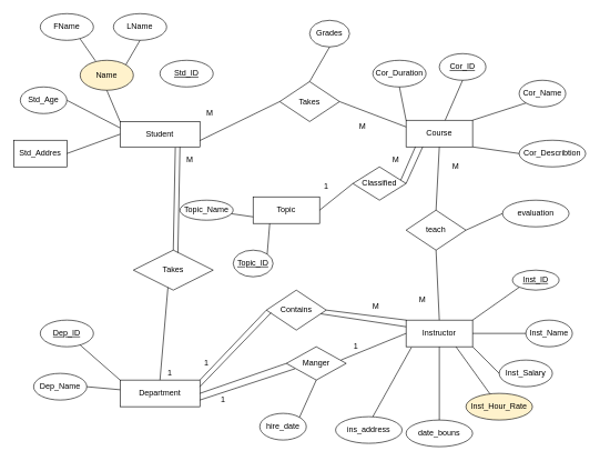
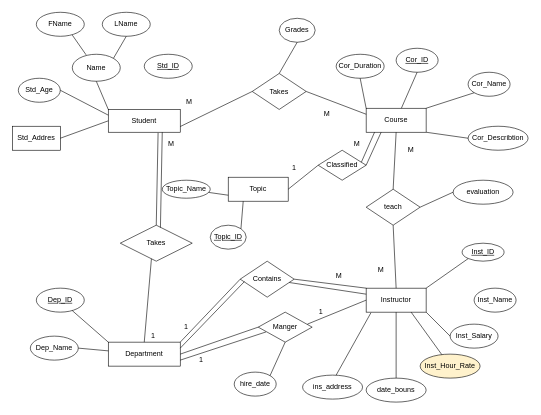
  <mxCell id="0" />
  <mxCell id="1" parent="0" />
  <mxCell id="2" value="Student" style="rounded=0;whiteSpace=wrap;html=1;" parent="1" vertex="1"><mxGeometry x="180" y="182" width="120" height="38" as="geometry" /></mxCell>
  <mxCell id="3" value="Std_ID" style="ellipse;whiteSpace=wrap;html=1;align=center;fontStyle=4;" parent="1" vertex="1"><mxGeometry x="240" y="90" width="80" height="40" as="geometry" /></mxCell>
- <mxCell id="4" value="Name" style="ellipse;whiteSpace=wrap;html=1;align=center;fillColor=#fff2cc;" parent="1" vertex="1"><mxGeometry x="120" y="90" width="80" height="45" as="geometry" /></mxCell>
+ <mxCell id="4" value="Name" style="ellipse;whiteSpace=wrap;html=1;align=center;" parent="1" vertex="1"><mxGeometry x="120" y="90" width="80" height="45" as="geometry" /></mxCell>
  <mxCell id="5" value="" style="endArrow=none;html=1;rounded=0;exitX=0.5;exitY=1;exitDx=0;exitDy=0;entryX=0;entryY=0;entryDx=0;entryDy=0;" parent="1" source="4" target="2" edge="1"><mxGeometry relative="1" as="geometry"><mxPoint x="420" y="290" as="sourcePoint" /><mxPoint x="580" y="290" as="targetPoint" /></mxGeometry></mxCell>
  <mxCell id="6" value="FName" style="ellipse;whiteSpace=wrap;html=1;align=center;" parent="1" vertex="1"><mxGeometry x="60" y="20" width="80" height="40" as="geometry" /></mxCell>
  <mxCell id="7" value="LName" style="ellipse;whiteSpace=wrap;html=1;align=center;" parent="1" vertex="1"><mxGeometry x="170" y="20" width="80" height="40" as="geometry" /></mxCell>
  <mxCell id="8" value="" style="endArrow=none;html=1;rounded=0;exitX=0.75;exitY=0.95;exitDx=0;exitDy=0;exitPerimeter=0;entryX=0.288;entryY=0.022;entryDx=0;entryDy=0;entryPerimeter=0;" parent="1" source="6" target="4" edge="1"><mxGeometry relative="1" as="geometry"><mxPoint x="420" y="110" as="sourcePoint" /><mxPoint x="580" y="110" as="targetPoint" /></mxGeometry></mxCell>
  <mxCell id="9" value="" style="endArrow=none;html=1;rounded=0;exitX=0.5;exitY=1;exitDx=0;exitDy=0;entryX=1;entryY=0;entryDx=0;entryDy=0;" parent="1" source="7" target="4" edge="1"><mxGeometry relative="1" as="geometry"><mxPoint x="420" y="110" as="sourcePoint" /><mxPoint x="580" y="110" as="targetPoint" /></mxGeometry></mxCell>
  <mxCell id="10" value="Std_Age" style="ellipse;whiteSpace=wrap;html=1;align=center;" parent="1" vertex="1"><mxGeometry x="30" y="130" width="70" height="40" as="geometry" /></mxCell>
  <mxCell id="11" value="" style="endArrow=none;html=1;rounded=0;exitX=1;exitY=0.5;exitDx=0;exitDy=0;entryX=0;entryY=0.25;entryDx=0;entryDy=0;" parent="1" source="10" target="2" edge="1"><mxGeometry relative="1" as="geometry"><mxPoint x="370" y="110" as="sourcePoint" /><mxPoint x="530" y="110" as="targetPoint" /></mxGeometry></mxCell>
  <mxCell id="12" value="Std_Addres" style="whiteSpace=wrap;html=1;align=center;rounded=0;" parent="1" vertex="1"><mxGeometry x="20" y="210" width="80" height="40" as="geometry" /></mxCell>
  <mxCell id="13" value="" style="endArrow=none;html=1;rounded=0;exitX=1;exitY=0.5;exitDx=0;exitDy=0;entryX=0;entryY=0.5;entryDx=0;entryDy=0;" parent="1" source="12" target="2" edge="1"><mxGeometry relative="1" as="geometry"><mxPoint x="370" y="110" as="sourcePoint" /><mxPoint x="530" y="110" as="targetPoint" /></mxGeometry></mxCell>
  <mxCell id="14" value="Department" style="whiteSpace=wrap;html=1;align=center;" parent="1" vertex="1"><mxGeometry x="180" y="570" width="120" height="40" as="geometry" /></mxCell>
  <mxCell id="15" value="Dep_ID" style="ellipse;whiteSpace=wrap;html=1;align=center;fontStyle=4;" parent="1" vertex="1"><mxGeometry x="60" y="480" width="80" height="40" as="geometry" /></mxCell>
  <mxCell id="16" value="" style="endArrow=none;html=1;rounded=0;exitX=0;exitY=0;exitDx=0;exitDy=0;" parent="1" source="14" target="15" edge="1"><mxGeometry relative="1" as="geometry"><mxPoint x="-50" y="550" as="sourcePoint" /><mxPoint x="110" y="550" as="targetPoint" /></mxGeometry></mxCell>
  <mxCell id="17" value="Dep_Name" style="ellipse;whiteSpace=wrap;html=1;align=center;" parent="1" vertex="1"><mxGeometry x="50" y="560" width="80" height="40" as="geometry" /></mxCell>
  <mxCell id="18" value="" style="endArrow=none;html=1;rounded=0;entryX=1;entryY=0.5;entryDx=0;entryDy=0;" parent="1" source="14" target="17" edge="1"><mxGeometry relative="1" as="geometry"><mxPoint x="-50" y="550" as="sourcePoint" /><mxPoint x="110" y="550" as="targetPoint" /></mxGeometry></mxCell>
  <mxCell id="19" value="Course" style="whiteSpace=wrap;html=1;align=center;" parent="1" vertex="1"><mxGeometry x="610" y="180" width="100" height="40" as="geometry" /></mxCell>
  <mxCell id="20" value="Cor_Name" style="ellipse;whiteSpace=wrap;html=1;align=center;" parent="1" vertex="1"><mxGeometry x="780" y="120" width="70" height="40" as="geometry" /></mxCell>
  <mxCell id="21" value="Cor_ID" style="ellipse;whiteSpace=wrap;html=1;align=center;fontStyle=4;" parent="1" vertex="1"><mxGeometry x="660" y="80" width="70" height="40" as="geometry" /></mxCell>
  <mxCell id="22" value="" style="endArrow=none;html=1;rounded=0;entryX=0;entryY=1;entryDx=0;entryDy=0;exitX=1;exitY=0;exitDx=0;exitDy=0;" parent="1" source="19" target="20" edge="1"><mxGeometry relative="1" as="geometry"><mxPoint x="350" y="190" as="sourcePoint" /><mxPoint x="510" y="190" as="targetPoint" /></mxGeometry></mxCell>
  <mxCell id="23" value="" style="endArrow=none;html=1;rounded=0;entryX=0.5;entryY=1;entryDx=0;entryDy=0;" parent="1" source="19" target="21" edge="1"><mxGeometry relative="1" as="geometry"><mxPoint x="350" y="190" as="sourcePoint" /><mxPoint x="510" y="190" as="targetPoint" /></mxGeometry></mxCell>
  <mxCell id="24" value="Cor_Duration" style="ellipse;whiteSpace=wrap;html=1;align=center;" parent="1" vertex="1"><mxGeometry x="560" y="90" width="80" height="40" as="geometry" /></mxCell>
  <mxCell id="25" value="" style="endArrow=none;html=1;rounded=0;entryX=0.5;entryY=1;entryDx=0;entryDy=0;exitX=0;exitY=0;exitDx=0;exitDy=0;" parent="1" source="19" target="24" edge="1"><mxGeometry relative="1" as="geometry"><mxPoint x="350" y="190" as="sourcePoint" /><mxPoint x="510" y="190" as="targetPoint" /></mxGeometry></mxCell>
  <mxCell id="26" value="Cor_Describtion" style="ellipse;whiteSpace=wrap;html=1;align=center;" parent="1" vertex="1"><mxGeometry x="780" y="210" width="100" height="40" as="geometry" /></mxCell>
  <mxCell id="27" value="" style="endArrow=none;html=1;rounded=0;entryX=0;entryY=0.5;entryDx=0;entryDy=0;exitX=1;exitY=1;exitDx=0;exitDy=0;" parent="1" source="19" target="26" edge="1"><mxGeometry relative="1" as="geometry"><mxPoint x="350" y="190" as="sourcePoint" /><mxPoint x="510" y="190" as="targetPoint" /></mxGeometry></mxCell>
  <mxCell id="28" value="Instructor" style="whiteSpace=wrap;html=1;align=center;" parent="1" vertex="1"><mxGeometry x="610" y="480" width="100" height="40" as="geometry" /></mxCell>
  <mxCell id="29" value="Inst_ID" style="ellipse;whiteSpace=wrap;html=1;align=center;fontStyle=4;" parent="1" vertex="1"><mxGeometry x="770" y="405" width="70" height="30" as="geometry" /></mxCell>
  <mxCell id="30" value="" style="endArrow=none;html=1;rounded=0;entryX=0;entryY=1;entryDx=0;entryDy=0;exitX=1;exitY=0;exitDx=0;exitDy=0;" parent="1" source="28" target="29" edge="1"><mxGeometry relative="1" as="geometry"><mxPoint x="510" y="420" as="sourcePoint" /><mxPoint x="670" y="420" as="targetPoint" /></mxGeometry></mxCell>
  <mxCell id="31" value="Inst_Name" style="ellipse;whiteSpace=wrap;html=1;align=center;" parent="1" vertex="1"><mxGeometry x="790" y="480" width="70" height="40" as="geometry" /></mxCell>
- <mxCell id="32" value="" style="endArrow=none;html=1;rounded=0;entryX=0;entryY=0.5;entryDx=0;entryDy=0;exitX=1;exitY=0.5;exitDx=0;exitDy=0;" parent="1" source="28" target="31" edge="1"><mxGeometry relative="1" as="geometry"><mxPoint x="510" y="420" as="sourcePoint" /><mxPoint x="670" y="420" as="targetPoint" /></mxGeometry></mxCell>
  <mxCell id="33" value="Inst_Salary" style="ellipse;whiteSpace=wrap;html=1;align=center;" parent="1" vertex="1"><mxGeometry x="750" y="540" width="80" height="40" as="geometry" /></mxCell>
  <mxCell id="34" value="" style="endArrow=none;html=1;rounded=0;entryX=0;entryY=0.5;entryDx=0;entryDy=0;exitX=1;exitY=1;exitDx=0;exitDy=0;" parent="1" source="28" target="33" edge="1"><mxGeometry relative="1" as="geometry"><mxPoint x="510" y="420" as="sourcePoint" /><mxPoint x="670" y="420" as="targetPoint" /></mxGeometry></mxCell>
  <mxCell id="35" value="Inst_Hour_Rate" style="ellipse;whiteSpace=wrap;html=1;align=center;fillColor=#fff2cc;" parent="1" vertex="1"><mxGeometry x="700" y="590" width="100" height="40" as="geometry" /></mxCell>
  <mxCell id="36" value="" style="endArrow=none;html=1;rounded=0;exitX=0.75;exitY=1;exitDx=0;exitDy=0;" parent="1" source="28" target="35" edge="1"><mxGeometry relative="1" as="geometry"><mxPoint x="510" y="470" as="sourcePoint" /><mxPoint x="670" y="470" as="targetPoint" /></mxGeometry></mxCell>
  <mxCell id="37" value="date_bouns" style="ellipse;whiteSpace=wrap;html=1;align=center;" parent="1" vertex="1"><mxGeometry x="610" y="630" width="100" height="40" as="geometry" /></mxCell>
  <mxCell id="38" value="" style="endArrow=none;html=1;rounded=0;entryX=0.5;entryY=0;entryDx=0;entryDy=0;exitX=0.5;exitY=1;exitDx=0;exitDy=0;" parent="1" source="28" target="37" edge="1"><mxGeometry relative="1" as="geometry"><mxPoint x="510" y="470" as="sourcePoint" /><mxPoint x="670" y="470" as="targetPoint" /></mxGeometry></mxCell>
  <mxCell id="39" value="ins_address" style="ellipse;whiteSpace=wrap;html=1;align=center;" parent="1" vertex="1"><mxGeometry x="504" y="625" width="100" height="40" as="geometry" /></mxCell>
  <mxCell id="40" value="" style="endArrow=none;html=1;rounded=0;exitX=0.56;exitY=0;exitDx=0;exitDy=0;entryX=0.08;entryY=1.025;entryDx=0;entryDy=0;exitPerimeter=0;entryPerimeter=0;" parent="1" source="39" target="28" edge="1"><mxGeometry relative="1" as="geometry"><mxPoint x="510" y="470" as="sourcePoint" /><mxPoint x="670" y="470" as="targetPoint" /></mxGeometry></mxCell>
  <mxCell id="41" value="Takes" style="shape=rhombus;perimeter=rhombusPerimeter;whiteSpace=wrap;html=1;align=center;" parent="1" vertex="1"><mxGeometry x="200" y="375" width="120" height="60" as="geometry" /></mxCell>
  <mxCell id="42" value="" style="endArrow=none;html=1;rounded=0;exitX=0.5;exitY=0;exitDx=0;exitDy=0;entryX=0.433;entryY=0.933;entryDx=0;entryDy=0;entryPerimeter=0;" parent="1" source="14" target="41" edge="1"><mxGeometry relative="1" as="geometry"><mxPoint x="340" y="400" as="sourcePoint" /><mxPoint x="500" y="400" as="targetPoint" /></mxGeometry></mxCell>
  <mxCell id="43" value="" style="endArrow=none;html=1;rounded=0;exitX=0.558;exitY=0.067;exitDx=0;exitDy=0;exitPerimeter=0;entryX=0.75;entryY=1;entryDx=0;entryDy=0;" parent="1" source="41" target="2" edge="1"><mxGeometry relative="1" as="geometry"><mxPoint x="340" y="400" as="sourcePoint" /><mxPoint x="270" y="240" as="targetPoint" /></mxGeometry></mxCell>
  <mxCell id="44" value="M" style="text;strokeColor=none;align=center;fillColor=none;html=1;verticalAlign=middle;whiteSpace=wrap;rounded=0;" parent="1" vertex="1"><mxGeometry x="270" y="230" width="30" height="20" as="geometry" /></mxCell>
  <mxCell id="45" value="1" style="text;strokeColor=none;align=center;fillColor=none;html=1;verticalAlign=middle;whiteSpace=wrap;rounded=0;" parent="1" vertex="1"><mxGeometry x="240" y="550" width="30" height="20" as="geometry" /></mxCell>
  <mxCell id="46" value="Takes" style="shape=rhombus;perimeter=rhombusPerimeter;whiteSpace=wrap;html=1;align=center;" parent="1" vertex="1"><mxGeometry x="420" y="122" width="90" height="60" as="geometry" /></mxCell>
  <mxCell id="47" value="" style="endArrow=none;html=1;rounded=0;exitX=1;exitY=0.75;exitDx=0;exitDy=0;entryX=0;entryY=0.5;entryDx=0;entryDy=0;" parent="1" source="2" target="46" edge="1"><mxGeometry relative="1" as="geometry"><mxPoint x="340" y="320" as="sourcePoint" /><mxPoint x="500" y="320" as="targetPoint" /></mxGeometry></mxCell>
  <mxCell id="48" value="" style="endArrow=none;html=1;rounded=0;entryX=0;entryY=0.25;entryDx=0;entryDy=0;exitX=1;exitY=0.5;exitDx=0;exitDy=0;" parent="1" source="46" target="19" edge="1"><mxGeometry relative="1" as="geometry"><mxPoint x="340" y="320" as="sourcePoint" /><mxPoint x="500" y="320" as="targetPoint" /></mxGeometry></mxCell>
  <mxCell id="49" value="M" style="text;strokeColor=none;align=center;fillColor=none;html=1;verticalAlign=middle;whiteSpace=wrap;rounded=0;" parent="1" vertex="1"><mxGeometry x="530" y="180" width="30" height="20" as="geometry" /></mxCell>
  <mxCell id="50" value="" style="endArrow=none;html=1;rounded=0;entryX=0.5;entryY=0;entryDx=0;entryDy=0;exitX=0.692;exitY=1.026;exitDx=0;exitDy=0;exitPerimeter=0;" parent="1" source="2" target="41" edge="1"><mxGeometry relative="1" as="geometry"><mxPoint x="270" y="221" as="sourcePoint" /><mxPoint x="500" y="380" as="targetPoint" /></mxGeometry></mxCell>
  <mxCell id="51" value="M" style="text;strokeColor=none;align=center;fillColor=none;html=1;verticalAlign=middle;whiteSpace=wrap;rounded=0;" vertex="1" parent="1"><mxGeometry x="300" y="160" width="30" height="20" as="geometry" /></mxCell>
  <mxCell id="52" value="Grades" style="ellipse;whiteSpace=wrap;html=1;align=center;" vertex="1" parent="1"><mxGeometry x="465" y="30" width="60" height="40" as="geometry" /></mxCell>
  <mxCell id="53" value="" style="endArrow=none;html=1;rounded=0;entryX=0.5;entryY=1;entryDx=0;entryDy=0;exitX=0.5;exitY=0;exitDx=0;exitDy=0;" edge="1" parent="1" source="46" target="52"><mxGeometry relative="1" as="geometry"><mxPoint x="330" y="160" as="sourcePoint" /><mxPoint x="490" y="160" as="targetPoint" /></mxGeometry></mxCell>
  <mxCell id="54" value="Contains" style="shape=rhombus;perimeter=rhombusPerimeter;whiteSpace=wrap;html=1;align=center;" vertex="1" parent="1"><mxGeometry x="400" y="435" width="90" height="60" as="geometry" /></mxCell>
  <mxCell id="55" value="" style="endArrow=none;html=1;rounded=0;exitX=1;exitY=0;exitDx=0;exitDy=0;entryX=0;entryY=0.5;entryDx=0;entryDy=0;" edge="1" parent="1" source="14" target="54"><mxGeometry relative="1" as="geometry"><mxPoint x="330" y="440" as="sourcePoint" /><mxPoint x="490" y="440" as="targetPoint" /></mxGeometry></mxCell>
  <mxCell id="56" value="" style="endArrow=none;html=1;rounded=0;entryX=0;entryY=0;entryDx=0;entryDy=0;exitX=1;exitY=0.5;exitDx=0;exitDy=0;" edge="1" parent="1" source="54" target="28"><mxGeometry relative="1" as="geometry"><mxPoint x="510" y="520" as="sourcePoint" /><mxPoint x="490" y="440" as="targetPoint" /></mxGeometry></mxCell>
  <mxCell id="57" value="M" style="text;strokeColor=none;align=center;fillColor=none;html=1;verticalAlign=middle;whiteSpace=wrap;rounded=0;" vertex="1" parent="1"><mxGeometry x="550" y="450" width="30" height="20" as="geometry" /></mxCell>
  <mxCell id="58" value="1" style="text;strokeColor=none;align=center;fillColor=none;html=1;verticalAlign=middle;whiteSpace=wrap;rounded=0;" vertex="1" parent="1"><mxGeometry x="300" y="535" width="20" height="20" as="geometry" /></mxCell>
  <mxCell id="59" value="" style="endArrow=none;html=1;rounded=0;entryX=0;entryY=0.25;entryDx=0;entryDy=0;" edge="1" parent="1" source="54" target="28"><mxGeometry relative="1" as="geometry"><mxPoint x="400" y="470" as="sourcePoint" /><mxPoint x="560" y="470" as="targetPoint" /></mxGeometry></mxCell>
  <mxCell id="60" value="" style="endArrow=none;html=1;rounded=0;exitX=1;exitY=0.25;exitDx=0;exitDy=0;entryX=0.078;entryY=0.567;entryDx=0;entryDy=0;entryPerimeter=0;" edge="1" parent="1" source="14" target="54"><mxGeometry relative="1" as="geometry"><mxPoint x="330" y="500" as="sourcePoint" /><mxPoint x="490" y="500" as="targetPoint" /></mxGeometry></mxCell>
  <mxCell id="61" value="Manger" style="shape=rhombus;perimeter=rhombusPerimeter;whiteSpace=wrap;html=1;align=center;" vertex="1" parent="1"><mxGeometry x="430" y="520" width="90" height="50" as="geometry" /></mxCell>
  <mxCell id="62" value="" style="endArrow=none;html=1;rounded=0;exitX=1;exitY=0.5;exitDx=0;exitDy=0;entryX=0;entryY=0.5;entryDx=0;entryDy=0;" edge="1" parent="1" source="14" target="61"><mxGeometry relative="1" as="geometry"><mxPoint x="330" y="490" as="sourcePoint" /><mxPoint x="490" y="490" as="targetPoint" /></mxGeometry></mxCell>
  <mxCell id="63" value="" style="endArrow=none;html=1;rounded=0;entryX=0;entryY=0.5;entryDx=0;entryDy=0;exitX=0.911;exitY=0.4;exitDx=0;exitDy=0;exitPerimeter=0;" edge="1" parent="1" source="61" target="28"><mxGeometry relative="1" as="geometry"><mxPoint x="330" y="490" as="sourcePoint" /><mxPoint x="490" y="490" as="targetPoint" /></mxGeometry></mxCell>
  <mxCell id="64" value="1" style="text;strokeColor=none;align=center;fillColor=none;html=1;verticalAlign=middle;whiteSpace=wrap;rounded=0;" vertex="1" parent="1"><mxGeometry x="520" y="510" width="30" height="20" as="geometry" /></mxCell>
  <mxCell id="65" value="" style="endArrow=none;html=1;rounded=0;exitX=1;exitY=0.75;exitDx=0;exitDy=0;entryX=0.144;entryY=0.66;entryDx=0;entryDy=0;entryPerimeter=0;" edge="1" parent="1" source="14" target="61"><mxGeometry relative="1" as="geometry"><mxPoint x="330" y="510" as="sourcePoint" /><mxPoint x="490" y="510" as="targetPoint" /></mxGeometry></mxCell>
  <mxCell id="66" value="1" style="text;strokeColor=none;align=center;fillColor=none;html=1;verticalAlign=middle;whiteSpace=wrap;rounded=0;" vertex="1" parent="1"><mxGeometry x="320" y="590" width="30" height="20" as="geometry" /></mxCell>
  <mxCell id="67" value="hire_date" style="ellipse;whiteSpace=wrap;html=1;align=center;" vertex="1" parent="1"><mxGeometry x="390" y="620" width="70" height="40" as="geometry" /></mxCell>
  <mxCell id="68" value="" style="endArrow=none;html=1;rounded=0;entryX=0.5;entryY=1;entryDx=0;entryDy=0;exitX=1;exitY=0;exitDx=0;exitDy=0;" edge="1" parent="1" source="67" target="61"><mxGeometry relative="1" as="geometry"><mxPoint x="330" y="510" as="sourcePoint" /><mxPoint x="490" y="510" as="targetPoint" /></mxGeometry></mxCell>
  <mxCell id="69" value="teach" style="shape=rhombus;perimeter=rhombusPerimeter;whiteSpace=wrap;html=1;align=center;" vertex="1" parent="1"><mxGeometry x="610" y="315" width="90" height="60" as="geometry" /></mxCell>
  <mxCell id="70" value="" style="endArrow=none;html=1;rounded=0;entryX=0.5;entryY=1;entryDx=0;entryDy=0;exitX=0.5;exitY=0;exitDx=0;exitDy=0;" edge="1" parent="1" source="28" target="69"><mxGeometry relative="1" as="geometry"><mxPoint x="360" y="330" as="sourcePoint" /><mxPoint x="520" y="330" as="targetPoint" /></mxGeometry></mxCell>
  <mxCell id="71" value="" style="endArrow=none;html=1;rounded=0;entryX=0.5;entryY=0;entryDx=0;entryDy=0;exitX=0.5;exitY=1;exitDx=0;exitDy=0;" edge="1" parent="1" source="19" target="69"><mxGeometry relative="1" as="geometry"><mxPoint x="360" y="330" as="sourcePoint" /><mxPoint x="520" y="330" as="targetPoint" /></mxGeometry></mxCell>
  <mxCell id="72" value="M" style="text;strokeColor=none;align=center;fillColor=none;html=1;verticalAlign=middle;whiteSpace=wrap;rounded=0;" vertex="1" parent="1"><mxGeometry x="670" y="240" width="30" height="20" as="geometry" /></mxCell>
  <mxCell id="73" value="M" style="text;strokeColor=none;align=center;fillColor=none;html=1;verticalAlign=middle;whiteSpace=wrap;rounded=0;" vertex="1" parent="1"><mxGeometry x="620" y="440" width="30" height="20" as="geometry" /></mxCell>
  <mxCell id="74" value="evaluation" style="ellipse;whiteSpace=wrap;html=1;align=center;" vertex="1" parent="1"><mxGeometry x="755" y="300" width="100" height="40" as="geometry" /></mxCell>
  <mxCell id="75" value="" style="endArrow=none;html=1;rounded=0;entryX=0;entryY=0.5;entryDx=0;entryDy=0;exitX=1;exitY=0.5;exitDx=0;exitDy=0;" edge="1" parent="1" source="69" target="74"><mxGeometry relative="1" as="geometry"><mxPoint x="360" y="330" as="sourcePoint" /><mxPoint x="520" y="330" as="targetPoint" /></mxGeometry></mxCell>
  <mxCell id="76" value="Topic" style="whiteSpace=wrap;html=1;align=center;" vertex="1" parent="1"><mxGeometry x="380" y="295" width="100" height="40" as="geometry" /></mxCell>
  <mxCell id="77" value="Topic_ID" style="ellipse;whiteSpace=wrap;html=1;align=center;fontStyle=4;" vertex="1" parent="1"><mxGeometry x="350" y="375" width="60" height="40" as="geometry" /></mxCell>
  <mxCell id="78" value="" style="endArrow=none;html=1;rounded=0;exitX=1;exitY=0;exitDx=0;exitDy=0;entryX=0.25;entryY=1;entryDx=0;entryDy=0;" edge="1" parent="1" source="77" target="76"><mxGeometry relative="1" as="geometry"><mxPoint x="360" y="330" as="sourcePoint" /><mxPoint x="520" y="330" as="targetPoint" /></mxGeometry></mxCell>
  <mxCell id="79" value="Topic_Name" style="ellipse;whiteSpace=wrap;html=1;align=center;" vertex="1" parent="1"><mxGeometry x="270" y="300" width="80" height="30" as="geometry" /></mxCell>
  <mxCell id="80" value="" style="endArrow=none;html=1;rounded=0;entryX=0;entryY=0.75;entryDx=0;entryDy=0;" edge="1" parent="1" source="79" target="76"><mxGeometry relative="1" as="geometry"><mxPoint x="360" y="330" as="sourcePoint" /><mxPoint x="520" y="330" as="targetPoint" /></mxGeometry></mxCell>
  <mxCell id="81" value="Classified" style="shape=rhombus;perimeter=rhombusPerimeter;whiteSpace=wrap;html=1;align=center;" vertex="1" parent="1"><mxGeometry x="530" y="250" width="80" height="50" as="geometry" /></mxCell>
  <mxCell id="82" value="" style="endArrow=none;html=1;rounded=0;entryX=0.25;entryY=1;entryDx=0;entryDy=0;exitX=1;exitY=0.5;exitDx=0;exitDy=0;" edge="1" parent="1" source="81" target="19"><mxGeometry relative="1" as="geometry"><mxPoint x="360" y="330" as="sourcePoint" /><mxPoint x="520" y="330" as="targetPoint" /></mxGeometry></mxCell>
  <mxCell id="83" value="" style="endArrow=none;html=1;rounded=0;entryX=0;entryY=0.5;entryDx=0;entryDy=0;exitX=1;exitY=0.5;exitDx=0;exitDy=0;" edge="1" parent="1" source="76" target="81"><mxGeometry relative="1" as="geometry"><mxPoint x="360" y="330" as="sourcePoint" /><mxPoint x="520" y="330" as="targetPoint" /></mxGeometry></mxCell>
  <mxCell id="84" value="1" style="text;strokeColor=none;align=center;fillColor=none;html=1;verticalAlign=middle;whiteSpace=wrap;rounded=0;" vertex="1" parent="1"><mxGeometry x="480" y="270" width="20" height="20" as="geometry" /></mxCell>
  <mxCell id="85" value="" style="endArrow=none;html=1;rounded=0;entryX=0.14;entryY=1;entryDx=0;entryDy=0;entryPerimeter=0;exitX=0.9;exitY=0.4;exitDx=0;exitDy=0;exitPerimeter=0;" edge="1" parent="1" source="81" target="19"><mxGeometry relative="1" as="geometry"><mxPoint x="360" y="330" as="sourcePoint" /><mxPoint x="520" y="330" as="targetPoint" /></mxGeometry></mxCell>
  <mxCell id="86" value="M" style="text;strokeColor=none;align=center;fillColor=none;html=1;verticalAlign=middle;whiteSpace=wrap;rounded=0;" vertex="1" parent="1"><mxGeometry x="580" y="230" width="30" height="20" as="geometry" /></mxCell>
